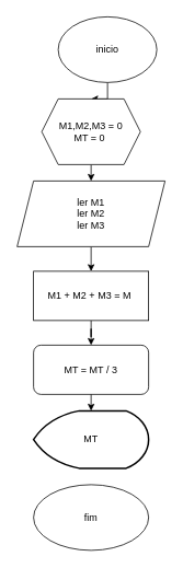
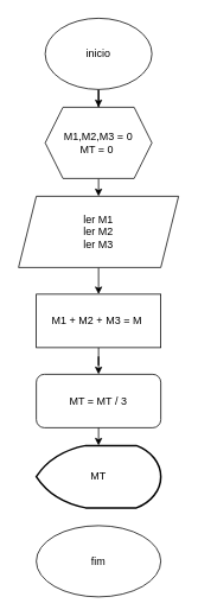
  <mxCell id="0" />
  <mxCell id="1" parent="0" />
  <mxCell id="2" style="edgeStyle=orthogonalEdgeStyle;rounded=0;orthogonalLoop=1;jettySize=auto;html=1;entryX=0.5;entryY=0;entryDx=0;entryDy=0;" edge="1" parent="1" source="3" target="5"><mxGeometry relative="1" as="geometry" /></mxCell>
- <mxCell id="3" value="inicio" style="ellipse;whiteSpace=wrap;html=1;" vertex="1" parent="1"><mxGeometry x="70" y="20" width="120" height="80" as="geometry" /></mxCell>
+ <mxCell id="3" value="inicio" style="ellipse;whiteSpace=wrap;html=1;" vertex="1" parent="1"><mxGeometry x="50" y="20" width="120" height="80" as="geometry" /></mxCell>
  <mxCell id="4" style="edgeStyle=orthogonalEdgeStyle;rounded=0;orthogonalLoop=1;jettySize=auto;html=1;exitX=0.5;exitY=1;exitDx=0;exitDy=0;entryX=0.5;entryY=0;entryDx=0;entryDy=0;" edge="1" parent="1" source="5" target="7"><mxGeometry relative="1" as="geometry" /></mxCell>
  <mxCell id="5" value="M1,M2,M3 = 0&lt;div&gt;MT = 0&amp;nbsp;&lt;/div&gt;" style="shape=hexagon;perimeter=hexagonPerimeter2;whiteSpace=wrap;html=1;fixedSize=1;" vertex="1" parent="1"><mxGeometry x="50" y="120" width="120" height="80" as="geometry" /></mxCell>
  <mxCell id="6" style="edgeStyle=orthogonalEdgeStyle;rounded=0;orthogonalLoop=1;jettySize=auto;html=1;exitX=0.5;exitY=1;exitDx=0;exitDy=0;entryX=0.5;entryY=0;entryDx=0;entryDy=0;" edge="1" parent="1" source="7" target="9"><mxGeometry relative="1" as="geometry" /></mxCell>
  <mxCell id="7" value="ler M1&lt;div&gt;ler M2&lt;/div&gt;&lt;div&gt;ler M3&lt;/div&gt;" style="shape=parallelogram;perimeter=parallelogramPerimeter;whiteSpace=wrap;html=1;fixedSize=1;" vertex="1" parent="1"><mxGeometry x="20" y="220" width="180" height="80" as="geometry" /></mxCell>
  <mxCell id="8" style="edgeStyle=orthogonalEdgeStyle;rounded=0;orthogonalLoop=1;jettySize=auto;html=1;entryX=0.5;entryY=0;entryDx=0;entryDy=0;" edge="1" parent="1" source="9" target="10"><mxGeometry relative="1" as="geometry" /></mxCell>
  <mxCell id="9" value="M1 + M2 + M3 = M&amp;nbsp;" style="rounded=0;whiteSpace=wrap;html=1;" vertex="1" parent="1"><mxGeometry x="40" y="330" width="140" height="60" as="geometry" /></mxCell>
  <mxCell id="10" value="MT = MT / 3" style="whiteSpace=wrap;html=1;rounded=1;" vertex="1" parent="1"><mxGeometry x="40" y="420" width="140" height="60" as="geometry" /></mxCell>
  <mxCell id="11" value="MT" style="strokeWidth=2;html=1;shape=mxgraph.flowchart.display;whiteSpace=wrap;" vertex="1" parent="1"><mxGeometry x="40" y="500" width="140" height="70" as="geometry" /></mxCell>
  <mxCell id="12" value="fim" style="ellipse;whiteSpace=wrap;html=1;" vertex="1" parent="1"><mxGeometry x="40" y="590" width="140" height="80" as="geometry" /></mxCell>
  <mxCell id="13" style="edgeStyle=orthogonalEdgeStyle;rounded=0;orthogonalLoop=1;jettySize=auto;html=1;exitX=0.5;exitY=1;exitDx=0;exitDy=0;entryX=0.5;entryY=0;entryDx=0;entryDy=0;entryPerimeter=0;" edge="1" parent="1" source="10" target="11"><mxGeometry relative="1" as="geometry" /></mxCell>
